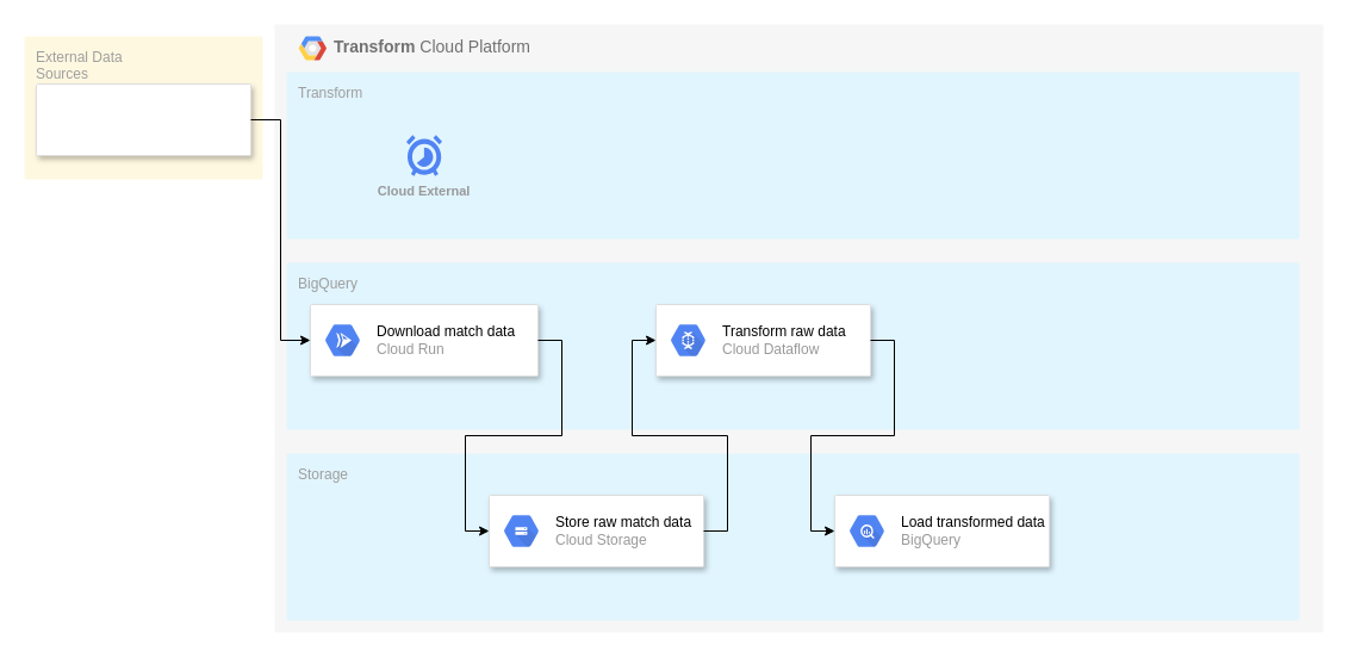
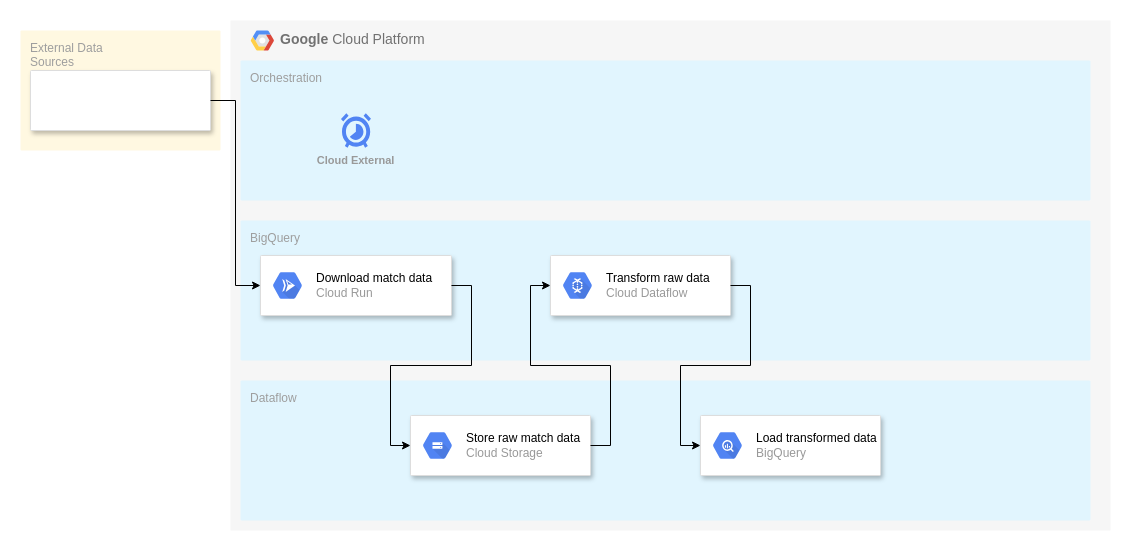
  <mxCell id="0" />
  <mxCell id="1" parent="0" />
- <mxCell id="2" value="&lt;b&gt;Transform &lt;/b&gt;Cloud Platform" style="fillColor=#F6F6F6;strokeColor=none;shadow=0;gradientColor=none;fontSize=14;align=left;spacing=10;fontColor=#717171;9E9E9E;verticalAlign=top;spacingTop=-4;fontStyle=0;spacingLeft=40;html=1;container=0;" vertex="1" parent="1"><mxGeometry x="230" y="20" width="880" height="510" as="geometry" /></mxCell>
- <mxCell id="3" value="Storage" style="sketch=0;points=[[0,0,0],[0.25,0,0],[0.5,0,0],[0.75,0,0],[1,0,0],[1,0.25,0],[1,0.5,0],[1,0.75,0],[1,1,0],[0.75,1,0],[0.5,1,0],[0.25,1,0],[0,1,0],[0,0.75,0],[0,0.5,0],[0,0.25,0]];rounded=1;absoluteArcSize=1;arcSize=2;html=1;strokeColor=none;gradientColor=none;shadow=0;dashed=0;fontSize=12;fontColor=#9E9E9E;align=left;verticalAlign=top;spacing=10;spacingTop=-4;fillColor=#E1F5FE;" vertex="1" parent="1"><mxGeometry x="240" y="380" width="850" height="140" as="geometry" /></mxCell>
+ <mxCell id="2" value="&lt;b&gt;Google &lt;/b&gt;Cloud Platform" style="fillColor=#F6F6F6;strokeColor=none;shadow=0;gradientColor=none;fontSize=14;align=left;spacing=10;fontColor=#717171;9E9E9E;verticalAlign=top;spacingTop=-4;fontStyle=0;spacingLeft=40;html=1;container=0;" vertex="1" parent="1"><mxGeometry x="230" y="20" width="880" height="510" as="geometry" /></mxCell>
+ <mxCell id="3" value="Dataflow" style="sketch=0;points=[[0,0,0],[0.25,0,0],[0.5,0,0],[0.75,0,0],[1,0,0],[1,0.25,0],[1,0.5,0],[1,0.75,0],[1,1,0],[0.75,1,0],[0.5,1,0],[0.25,1,0],[0,1,0],[0,0.75,0],[0,0.5,0],[0,0.25,0]];rounded=1;absoluteArcSize=1;arcSize=2;html=1;strokeColor=none;gradientColor=none;shadow=0;dashed=0;fontSize=12;fontColor=#9E9E9E;align=left;verticalAlign=top;spacing=10;spacingTop=-4;fillColor=#E1F5FE;" vertex="1" parent="1"><mxGeometry x="240" y="380" width="850" height="140" as="geometry" /></mxCell>
  <mxCell id="4" value="BigQuery" style="sketch=0;points=[[0,0,0],[0.25,0,0],[0.5,0,0],[0.75,0,0],[1,0,0],[1,0.25,0],[1,0.5,0],[1,0.75,0],[1,1,0],[0.75,1,0],[0.5,1,0],[0.25,1,0],[0,1,0],[0,0.75,0],[0,0.5,0],[0,0.25,0]];rounded=1;absoluteArcSize=1;arcSize=2;html=1;strokeColor=none;gradientColor=none;shadow=0;dashed=0;fontSize=12;fontColor=#9E9E9E;align=left;verticalAlign=top;spacing=10;spacingTop=-4;fillColor=#E1F5FE;" vertex="1" parent="1"><mxGeometry x="240" y="220" width="850" height="140" as="geometry" /></mxCell>
  <mxCell id="5" value="External Data&#10;Sources" style="sketch=0;points=[[0,0,0],[0.25,0,0],[0.5,0,0],[0.75,0,0],[1,0,0],[1,0.25,0],[1,0.5,0],[1,0.75,0],[1,1,0],[0.75,1,0],[0.5,1,0],[0.25,1,0],[0,1,0],[0,0.75,0],[0,0.5,0],[0,0.25,0]];rounded=1;absoluteArcSize=1;arcSize=2;html=1;strokeColor=none;gradientColor=none;shadow=0;dashed=0;fontSize=12;fontColor=#9E9E9E;align=left;verticalAlign=top;spacing=10;spacingTop=-4;fillColor=#FFF8E1;" vertex="1" parent="1"><mxGeometry x="20" y="30" width="200" height="120" as="geometry" /></mxCell>
  <mxCell id="6" value="" style="group" vertex="1" connectable="0" parent="1"><mxGeometry x="30" y="70" width="180" height="60" as="geometry" /></mxCell>
  <mxCell id="7" value="" style="strokeColor=#dddddd;shadow=1;strokeWidth=1;rounded=1;absoluteArcSize=1;arcSize=2;" vertex="1" parent="6"><mxGeometry width="180" height="60" as="geometry" /></mxCell>
  <mxCell id="8" style="edgeStyle=orthogonalEdgeStyle;rounded=0;orthogonalLoop=1;jettySize=auto;html=1;exitX=1;exitY=0.5;exitDx=0;exitDy=0;entryX=0;entryY=0.5;entryDx=0;entryDy=0;fontColor=#000000;" edge="1" parent="1" source="7" target="10"><mxGeometry relative="1" as="geometry" /></mxCell>
  <mxCell id="9" value="" style="shape=mxgraph.gcp2.google_cloud_platform;fillColor=#F6F6F6;strokeColor=none;shadow=0;gradientColor=none;" vertex="1" parent="1"><mxGeometry x="250.23" y="30" width="23.264" height="20" as="geometry"><mxPoint x="20" y="10" as="offset" /></mxGeometry></mxCell>
  <mxCell id="10" value="" style="strokeColor=#dddddd;shadow=1;strokeWidth=1;rounded=1;absoluteArcSize=1;arcSize=2;" vertex="1" parent="1"><mxGeometry x="259.999" y="255" width="190.976" height="60" as="geometry" /></mxCell>
  <mxCell id="11" value="&lt;font color=&quot;#000000&quot;&gt;Download match data&lt;/font&gt;&lt;br&gt;Cloud Run" style="sketch=0;dashed=0;connectable=0;html=1;fillColor=#5184F3;strokeColor=none;shape=mxgraph.gcp2.hexIcon;prIcon=cloud_run;part=1;labelPosition=right;verticalLabelPosition=middle;align=left;verticalAlign=middle;spacingLeft=5;fontColor=#999999;fontSize=12;" vertex="1" parent="10"><mxGeometry y="0.5" width="44" height="39" relative="1" as="geometry"><mxPoint x="5" y="-19.5" as="offset" /></mxGeometry></mxCell>
  <mxCell id="12" value="" style="strokeColor=#dddddd;shadow=1;strokeWidth=1;rounded=1;absoluteArcSize=1;arcSize=2;" vertex="1" parent="1"><mxGeometry x="410" y="415" width="180" height="60" as="geometry" /></mxCell>
  <mxCell id="13" value="&lt;font color=&quot;#000000&quot;&gt;Store raw match data&lt;/font&gt;&lt;br&gt;Cloud Storage" style="sketch=0;dashed=0;connectable=0;html=1;fillColor=#5184F3;strokeColor=none;shape=mxgraph.gcp2.hexIcon;prIcon=cloud_storage;part=1;labelPosition=right;verticalLabelPosition=middle;align=left;verticalAlign=middle;spacingLeft=5;fontColor=#999999;fontSize=12;" vertex="1" parent="12"><mxGeometry y="0.5" width="44" height="39" relative="1" as="geometry"><mxPoint x="5" y="-19.5" as="offset" /></mxGeometry></mxCell>
  <mxCell id="14" value="" style="strokeColor=#dddddd;shadow=1;strokeWidth=1;rounded=1;absoluteArcSize=1;arcSize=2;" vertex="1" parent="1"><mxGeometry x="550" y="255" width="180" height="60" as="geometry" /></mxCell>
  <mxCell id="15" value="&lt;font color=&quot;#000000&quot;&gt;Transform raw data&lt;/font&gt;&lt;br&gt;Cloud Dataflow" style="sketch=0;dashed=0;connectable=0;html=1;fillColor=#5184F3;strokeColor=none;shape=mxgraph.gcp2.hexIcon;prIcon=cloud_dataflow;part=1;labelPosition=right;verticalLabelPosition=middle;align=left;verticalAlign=middle;spacingLeft=5;fontColor=#999999;fontSize=12;" vertex="1" parent="14"><mxGeometry y="0.5" width="44" height="39" relative="1" as="geometry"><mxPoint x="5" y="-19.5" as="offset" /></mxGeometry></mxCell>
  <mxCell id="16" value="" style="strokeColor=#dddddd;shadow=1;strokeWidth=1;rounded=1;absoluteArcSize=1;arcSize=2;" vertex="1" parent="1"><mxGeometry x="700" y="415" width="180" height="60" as="geometry" /></mxCell>
  <mxCell id="17" value="&lt;font color=&quot;#000000&quot;&gt;Load transformed data&lt;/font&gt;&lt;br&gt;BigQuery" style="sketch=0;dashed=0;connectable=0;html=1;fillColor=#5184F3;strokeColor=none;shape=mxgraph.gcp2.hexIcon;prIcon=bigquery;part=1;labelPosition=right;verticalLabelPosition=middle;align=left;verticalAlign=middle;spacingLeft=5;fontColor=#999999;fontSize=12;" vertex="1" parent="16"><mxGeometry y="0.5" width="44" height="39" relative="1" as="geometry"><mxPoint x="5" y="-19.5" as="offset" /></mxGeometry></mxCell>
  <mxCell id="18" style="edgeStyle=orthogonalEdgeStyle;rounded=0;orthogonalLoop=1;jettySize=auto;html=1;exitX=1;exitY=0.5;exitDx=0;exitDy=0;entryX=0;entryY=0.5;entryDx=0;entryDy=0;fontColor=#000000;" edge="1" parent="1" source="10" target="12"><mxGeometry relative="1" as="geometry" /></mxCell>
  <mxCell id="19" style="edgeStyle=orthogonalEdgeStyle;rounded=0;orthogonalLoop=1;jettySize=auto;html=1;exitX=1;exitY=0.5;exitDx=0;exitDy=0;entryX=0;entryY=0.5;entryDx=0;entryDy=0;fontColor=#000000;" edge="1" parent="1" source="12" target="14"><mxGeometry relative="1" as="geometry" /></mxCell>
  <mxCell id="20" style="edgeStyle=orthogonalEdgeStyle;rounded=0;orthogonalLoop=1;jettySize=auto;html=1;exitX=1;exitY=0.5;exitDx=0;exitDy=0;entryX=0;entryY=0.5;entryDx=0;entryDy=0;fontColor=#000000;" edge="1" parent="1" source="14" target="16"><mxGeometry relative="1" as="geometry" /></mxCell>
- <mxCell id="21" value="Transform" style="sketch=0;points=[[0,0,0],[0.25,0,0],[0.5,0,0],[0.75,0,0],[1,0,0],[1,0.25,0],[1,0.5,0],[1,0.75,0],[1,1,0],[0.75,1,0],[0.5,1,0],[0.25,1,0],[0,1,0],[0,0.75,0],[0,0.5,0],[0,0.25,0]];rounded=1;absoluteArcSize=1;arcSize=2;html=1;strokeColor=none;gradientColor=none;shadow=0;dashed=0;fontSize=12;fontColor=#9E9E9E;align=left;verticalAlign=top;spacing=10;spacingTop=-4;fillColor=#E1F5FE;" vertex="1" parent="1"><mxGeometry x="240" y="60" width="850" height="140" as="geometry" /></mxCell>
+ <mxCell id="21" value="Orchestration" style="sketch=0;points=[[0,0,0],[0.25,0,0],[0.5,0,0],[0.75,0,0],[1,0,0],[1,0.25,0],[1,0.5,0],[1,0.75,0],[1,1,0],[0.75,1,0],[0.5,1,0],[0.25,1,0],[0,1,0],[0,0.75,0],[0,0.5,0],[0,0.25,0]];rounded=1;absoluteArcSize=1;arcSize=2;html=1;strokeColor=none;gradientColor=none;shadow=0;dashed=0;fontSize=12;fontColor=#9E9E9E;align=left;verticalAlign=top;spacing=10;spacingTop=-4;fillColor=#E1F5FE;" vertex="1" parent="1"><mxGeometry x="240" y="60" width="850" height="140" as="geometry" /></mxCell>
  <mxCell id="22" value="Cloud External" style="html=1;fillColor=#5184F3;strokeColor=none;verticalAlign=top;labelPosition=center;verticalLabelPosition=bottom;align=center;fontSize=11;fontStyle=1;fontColor=#999999;shape=mxgraph.gcp2.cloud_scheduler" vertex="1" parent="1"><mxGeometry x="340.49" y="112.75" width="30" height="34.5" as="geometry" /></mxCell>
